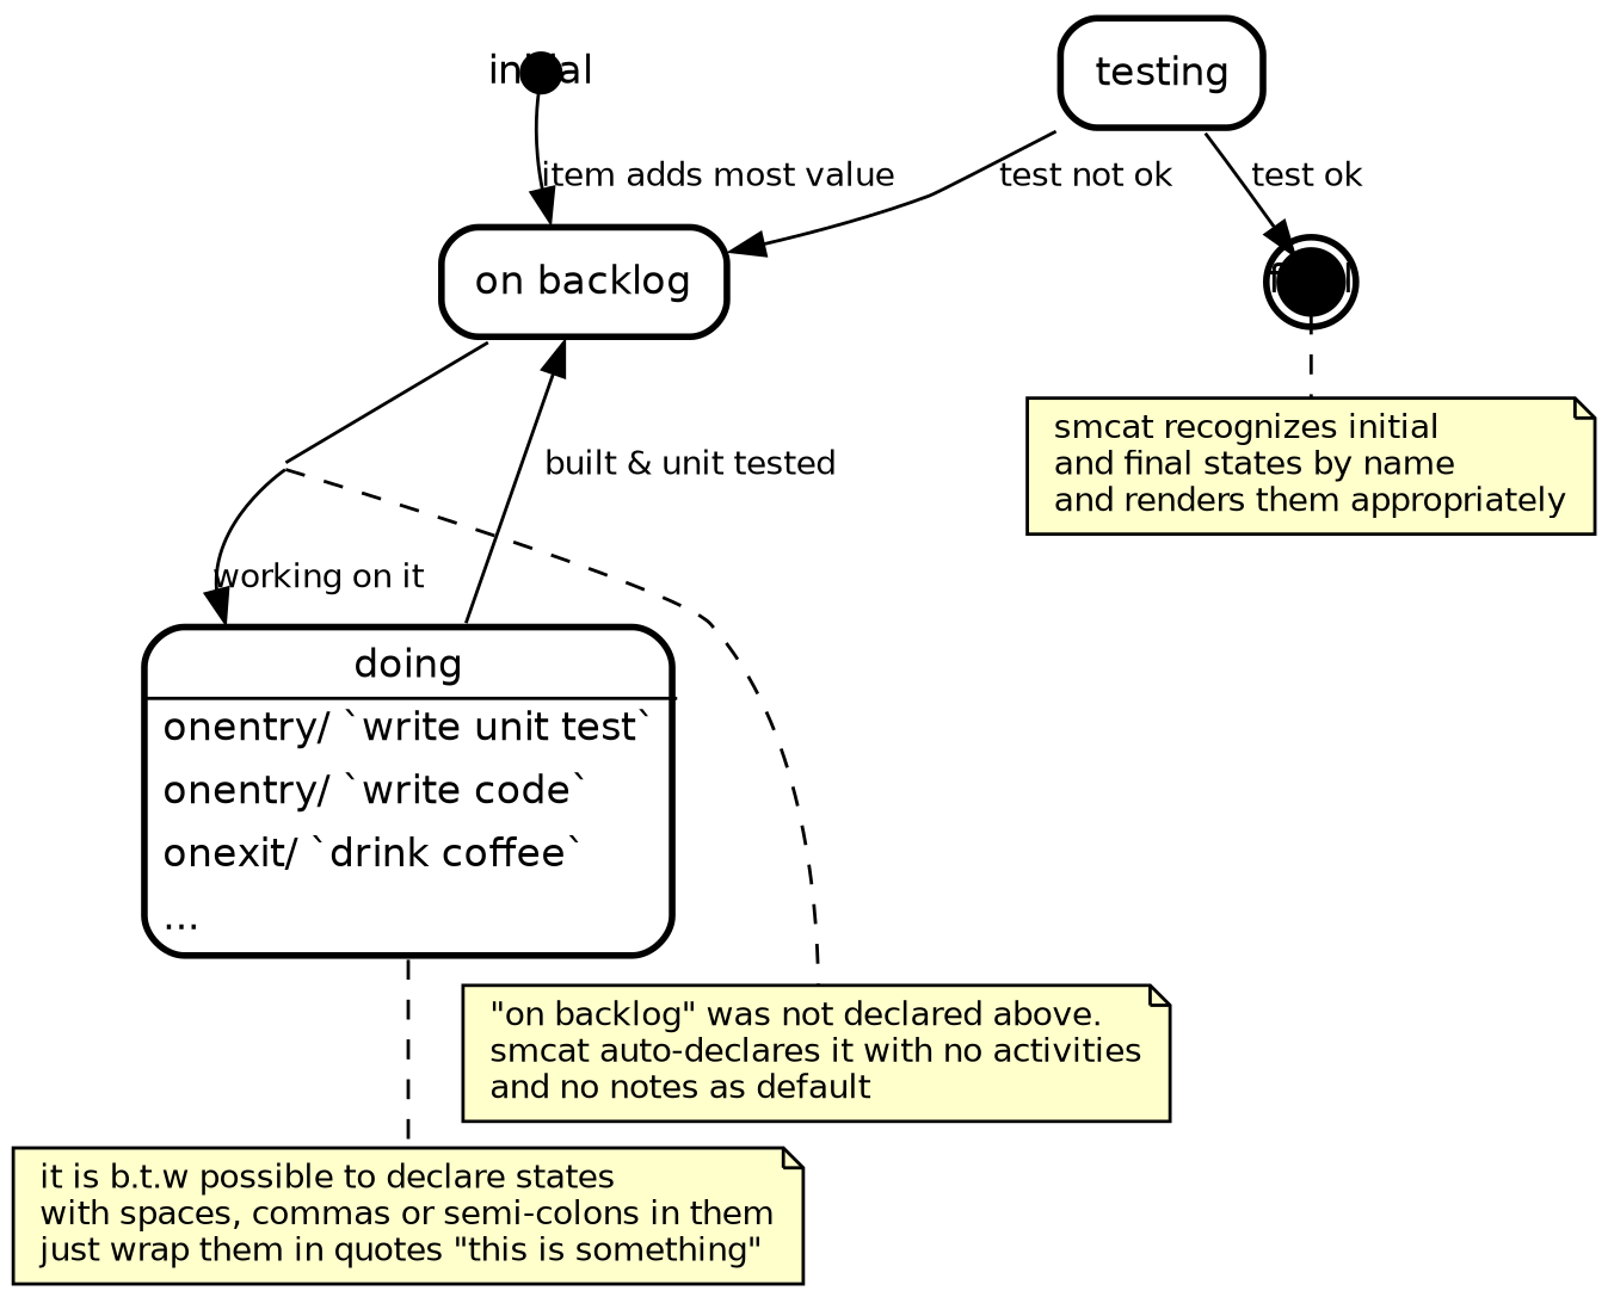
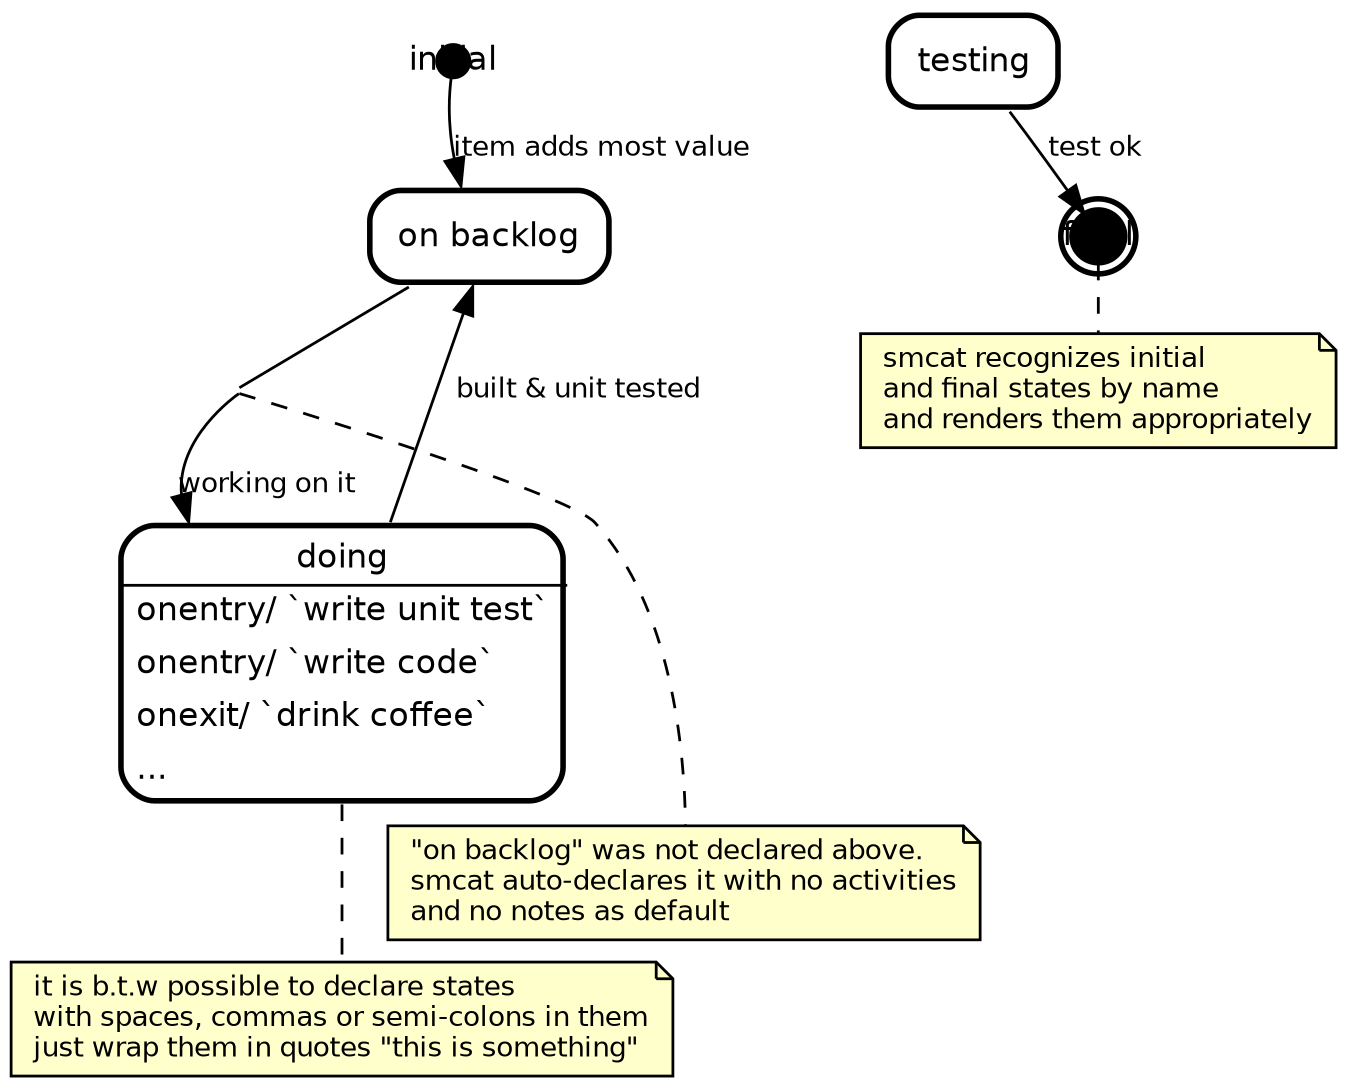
  digraph {
    compound=true
    fontname=Helvetica
    fontsize=12
    nodesep=0.3
    ordering=out
    penwidth=2.0
    ranksep=0.1
    splines=true
    node [fillcolor=transparent fontname=Helvetica fontsize=12 penwidth=2.0 shape=plaintext style=filled]
    edge [fontname=Helvetica fontsize=10]
    initial [fillcolor=black fixedsize=true height=0.15 shape=circle]
    n2 [label=<        <table align="center" cellborder="0" border="2" style="rounded" width="48">         <tr><td width="48" cellpadding="7">on backlog</td></tr>       </table>     > margin=0]
    "i_note_tr_on backlog_doing_2" [fixedsize=true height=0 margin=0 shape=point style=invis width=0]
    n4 [label=<        <table align="center" cellborder="0" border="2" style="rounded" width="48">         <tr><td width="48" cellpadding="2">doing</td></tr>           <hr/>           <tr><td align="left" cellpadding="2">onentry/ &#x60;write unit test&#x60;</td></tr>                      <tr><td align="left" cellpadding="2">onentry/ &#x60;write code&#x60;</td></tr>                      <tr><td align="left" cellpadding="2">onexit/ &#x60;drink coffee&#x60;</td></tr>                      <tr><td align="left" cellpadding="2">...</td></tr>       </table>     > margin=0]
    n5 [fillcolor="#ffffcc" fontsize=10 label="it is b.t.w possible to declare states\lwith spaces, commas or semi-colons in them\ljust wrap them in quotes \"this is something\"\l" penwidth=1.0 shape=note]
    n6 [label=<        <table align="center" cellborder="0" border="2" style="rounded" width="48">         <tr><td width="48" cellpadding="7">testing</td></tr>       </table>     > margin=0]
    final [fillcolor=black fixedsize=true height=0.15 peripheries=2 shape=circle]
    n8 [fillcolor="#ffffcc" fontsize=10 label="\"on backlog\" was not declared above.\lsmcat auto-declares it with no activities\land no notes as default\l" penwidth=1.0 shape=note]
    n9 [fillcolor="#ffffcc" fontsize=10 label="smcat recognizes initial\land final states by name\land renders them appropriately\l" penwidth=1.0 shape=note]
    initial -> n2 [label="item adds most value   \l"]
    n2 -> "i_note_tr_on backlog_doing_2" [arrowhead=none]
    "i_note_tr_on backlog_doing_2" -> n4 [label="working on it   \l"]
    "i_note_tr_on backlog_doing_2" -> n8 [arrowhead=none arrowtail=none style=dashed weight=0]
    n4 -> n2 [label="built & unit tested   \l"]
    n4 -> n5 [arrowhead=none arrowtail=none style=dashed]
-   n6 -> n2 [label="test not ok   \l"]
    n6 -> final [label="test ok   \l"]
    final -> n9 [arrowhead=none arrowtail=none style=dashed]
  }
